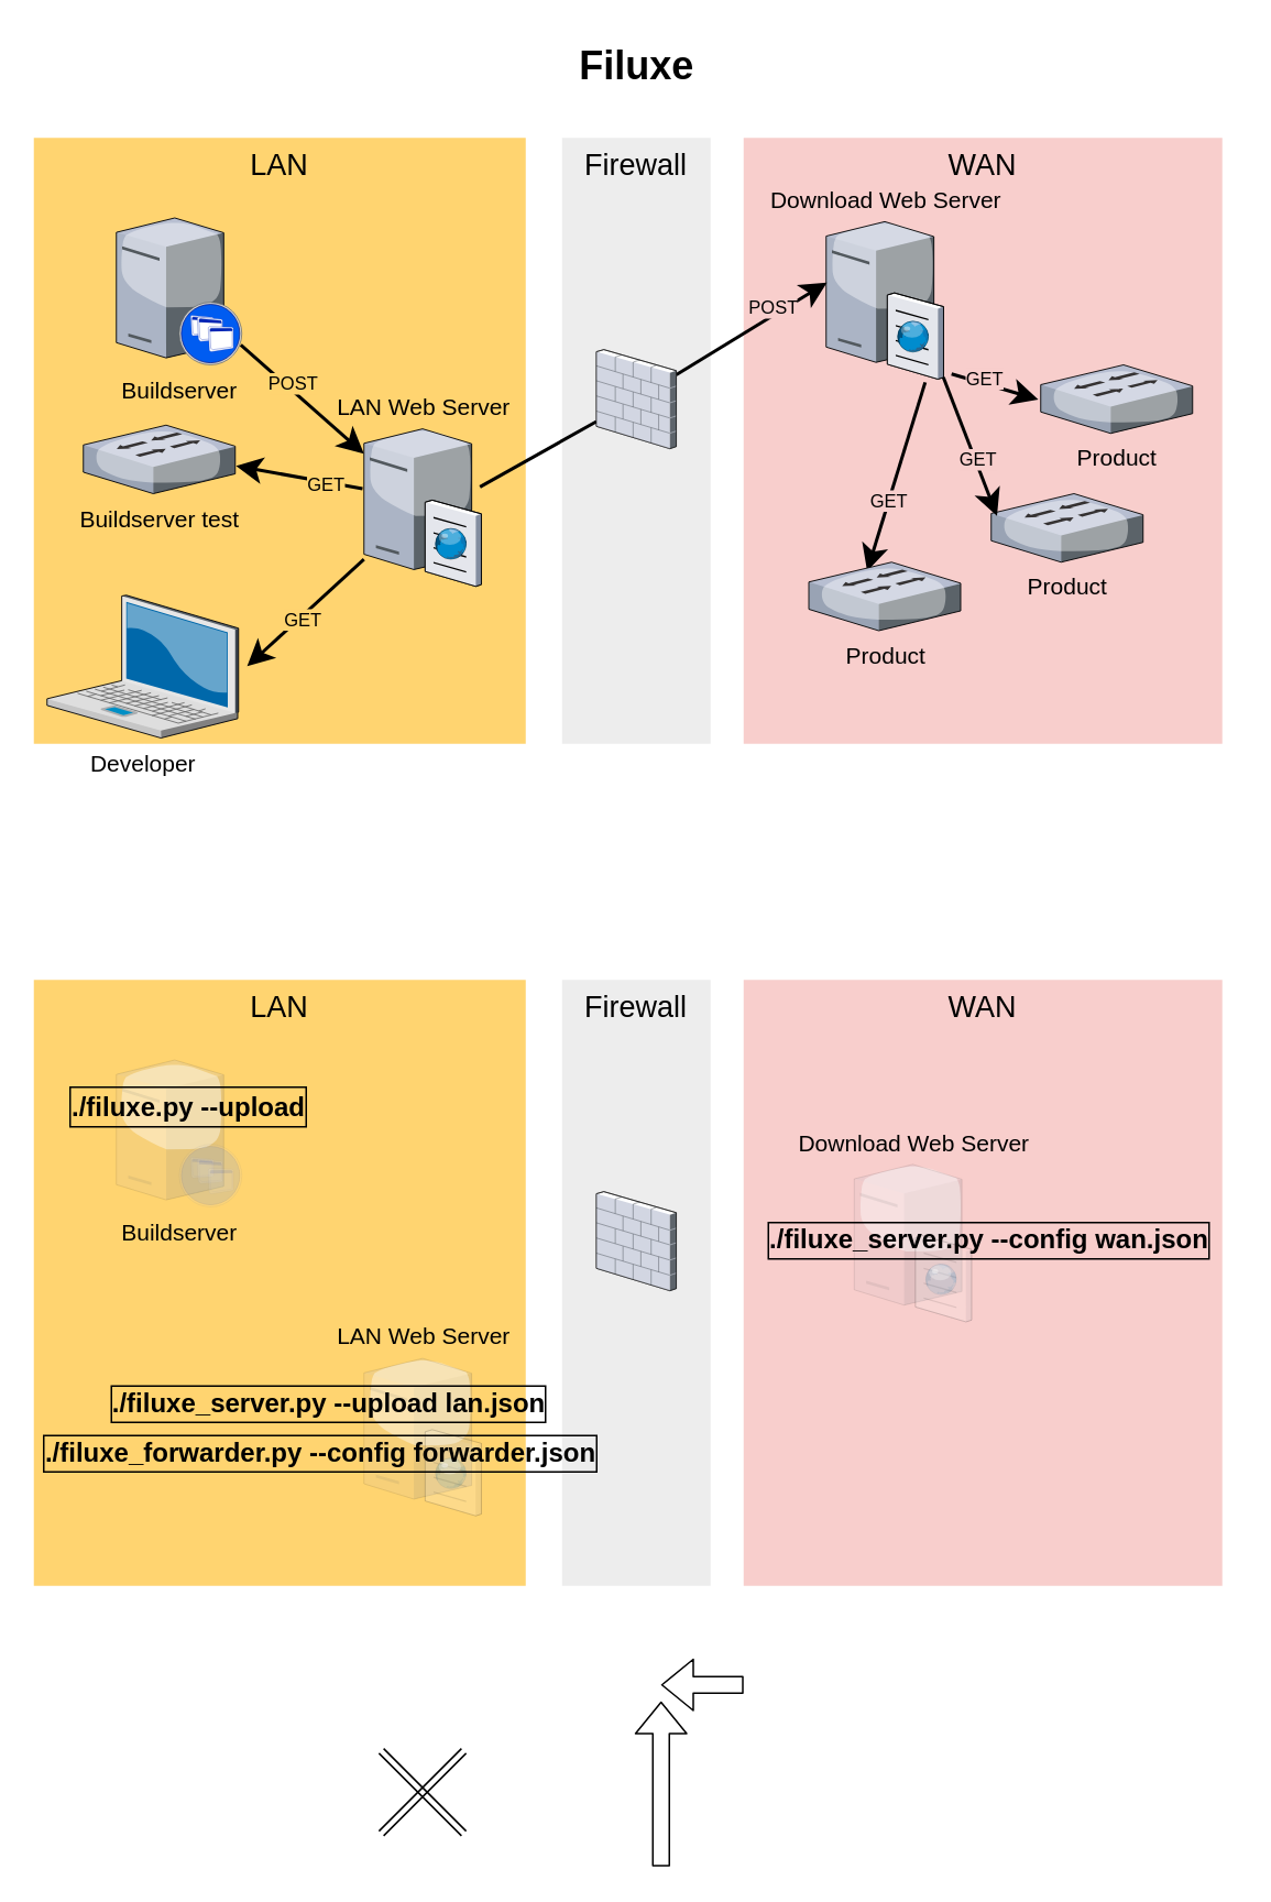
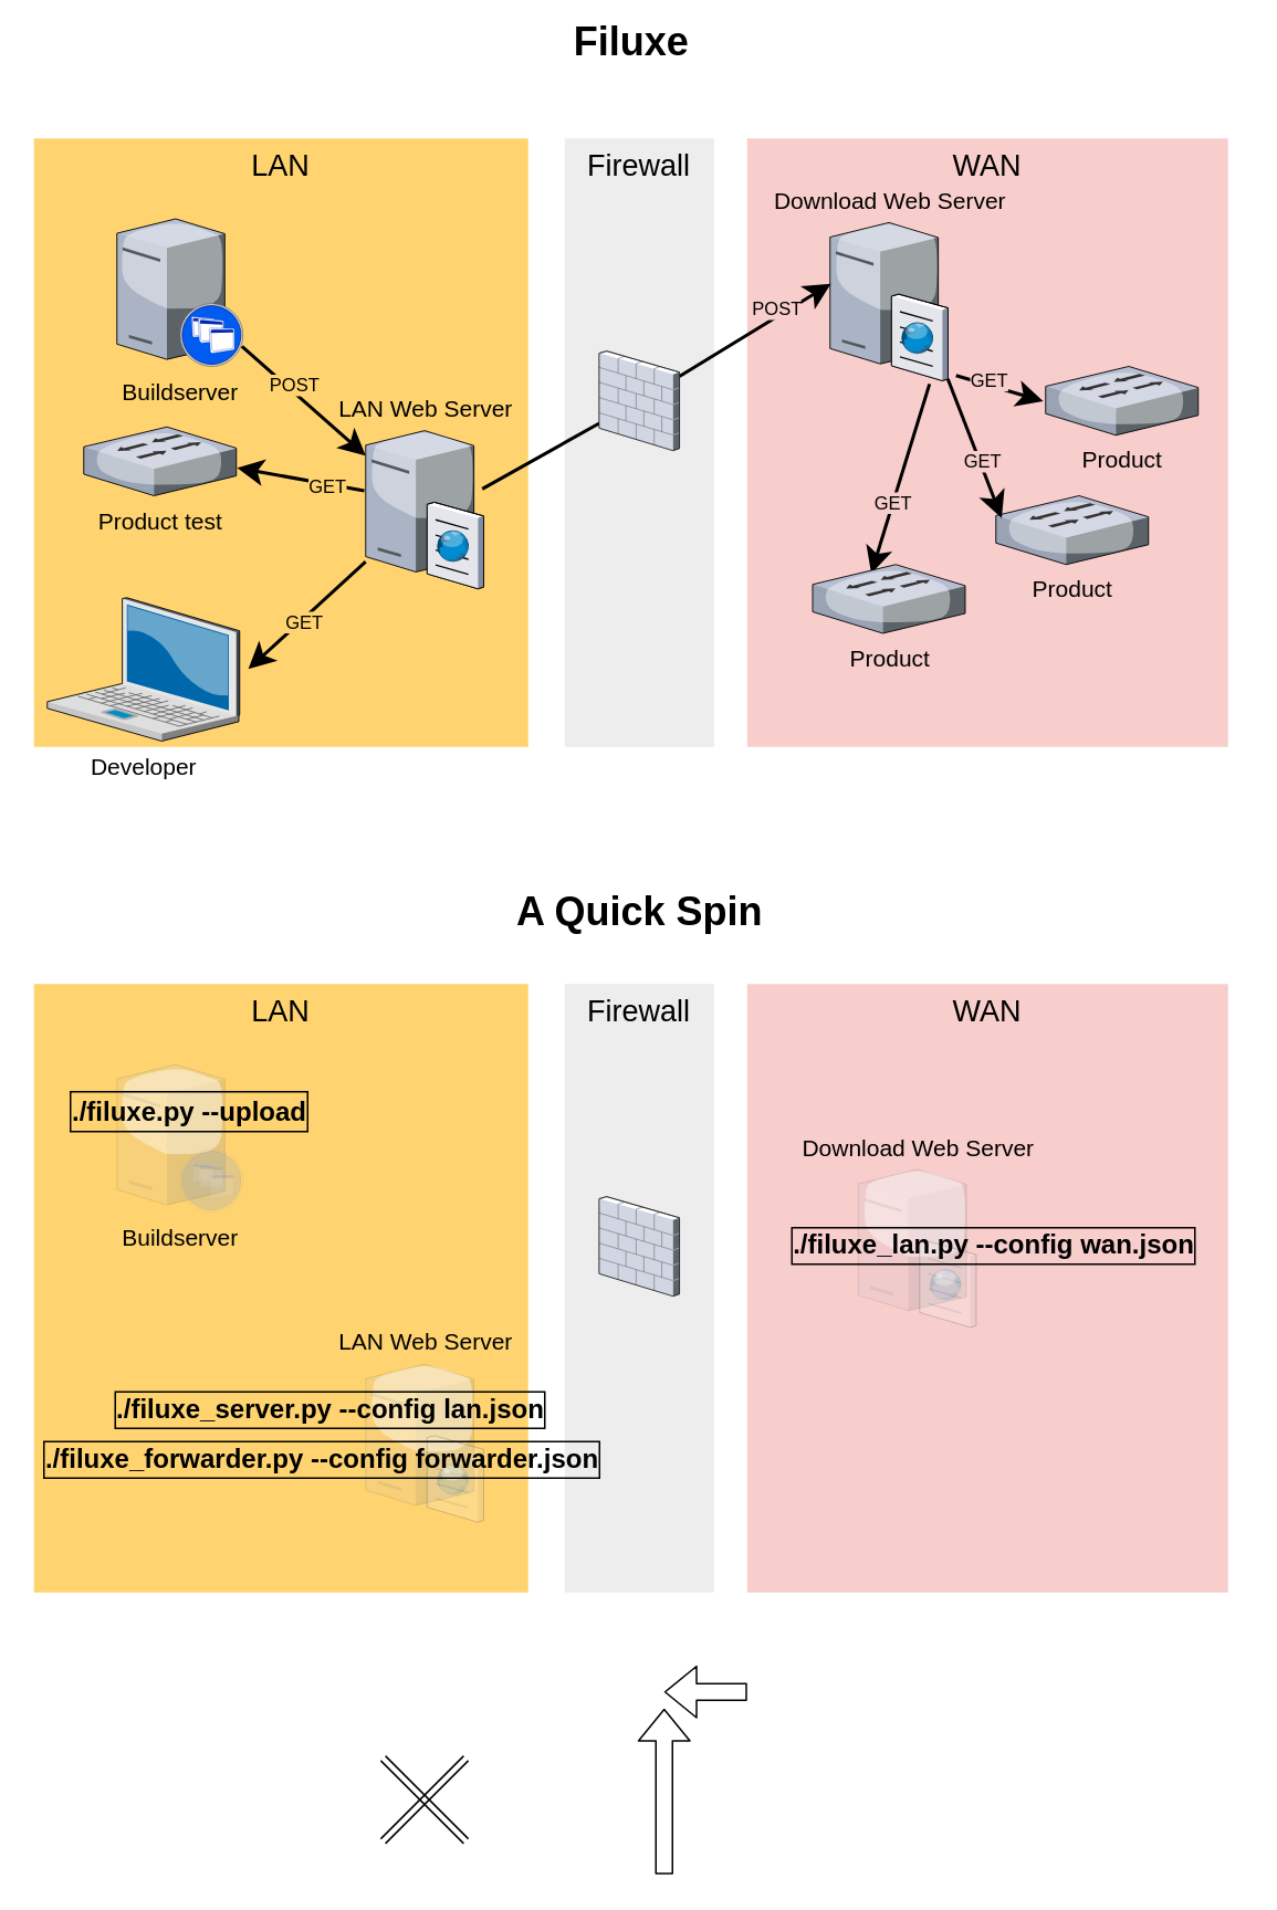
  <mxCell id="0" style=";html=1;" />
  <mxCell id="1" style=";html=1;" parent="0" />
  <mxCell id="2" value="&lt;font style=&quot;font-size: 18px&quot;&gt;WAN&lt;/font&gt;" style="whiteSpace=wrap;html=1;fillColor=#f8cecc;fontSize=14;strokeColor=none;verticalAlign=top;" parent="1" vertex="1"><mxGeometry x="450" y="83" width="290" height="367" as="geometry" /></mxCell>
  <mxCell id="3" value="&lt;font style=&quot;font-size: 18px&quot;&gt;Firewall&lt;/font&gt;" style="whiteSpace=wrap;html=1;fillColor=#EDEDED;fontSize=14;strokeColor=none;verticalAlign=top;" parent="1" vertex="1"><mxGeometry x="340" y="83" width="90" height="367" as="geometry" /></mxCell>
  <mxCell id="4" value="&lt;font style=&quot;font-size: 18px&quot;&gt;LAN&lt;/font&gt;" style="whiteSpace=wrap;html=1;fillColor=#FFD470;gradientColor=none;fontSize=14;strokeColor=none;verticalAlign=top;" parent="1" vertex="1"><mxGeometry x="20" y="83" width="298" height="367" as="geometry" /></mxCell>
  <mxCell id="5" value="Developer" style="verticalLabelPosition=bottom;aspect=fixed;html=1;verticalAlign=top;strokeColor=none;shape=mxgraph.citrix.laptop_2;fillColor=#66B2FF;gradientColor=#0066CC;fontSize=14;" parent="1" vertex="1"><mxGeometry x="28" y="360" width="116" height="86.5" as="geometry" /></mxCell>
  <mxCell id="6" style="edgeStyle=none;rounded=0;html=1;startSize=10;endSize=10;jettySize=auto;orthogonalLoop=1;fontSize=14;endArrow=classic;endFill=1;strokeWidth=2;exitX=0.992;exitY=0.864;exitDx=0;exitDy=0;exitPerimeter=0;" parent="1" source="9" target="20" edge="1"><mxGeometry relative="1" as="geometry"><mxPoint x="41" y="264.258" as="targetPoint" /></mxGeometry></mxCell>
  <mxCell id="7" value="POST" style="edgeLabel;html=1;align=center;verticalAlign=middle;resizable=0;points=[];labelBackgroundColor=#FFD470;" parent="6" vertex="1" connectable="0"><mxGeometry x="-0.219" y="3" relative="1" as="geometry"><mxPoint as="offset" /></mxGeometry></mxCell>
  <mxCell id="8" style="edgeStyle=none;rounded=0;html=1;startSize=10;endSize=10;jettySize=auto;orthogonalLoop=1;fontSize=14;endArrow=none;endFill=0;strokeWidth=2;exitX=0.99;exitY=0.384;exitDx=0;exitDy=0;exitPerimeter=0;" parent="1" source="20" target="15" edge="1"><mxGeometry relative="1" as="geometry"><mxPoint x="52.415" y="262.835" as="sourcePoint" /></mxGeometry></mxCell>
  <mxCell id="9" value="Buildserver" style="verticalLabelPosition=bottom;aspect=fixed;html=1;verticalAlign=top;strokeColor=none;shape=mxgraph.citrix.xenapp_server;fillColor=#66B2FF;gradientColor=#0066CC;fontSize=14;" parent="1" vertex="1"><mxGeometry x="70" y="131.5" width="76" height="89" as="geometry" /></mxCell>
  <mxCell id="10" style="edgeStyle=none;rounded=0;html=1;startSize=10;endSize=10;jettySize=auto;orthogonalLoop=1;fontSize=14;endArrow=classic;endFill=1;strokeWidth=2;entryX=0.384;entryY=0.131;entryDx=0;entryDy=0;entryPerimeter=0;exitX=0.845;exitY=1.021;exitDx=0;exitDy=0;exitPerimeter=0;startArrow=none;startFill=0;" parent="1" source="12" target="18" edge="1"><mxGeometry relative="1" as="geometry"><mxPoint x="1306" y="562.077" as="sourcePoint" /></mxGeometry></mxCell>
  <mxCell id="11" value="GET" style="edgeLabel;html=1;align=center;verticalAlign=middle;resizable=0;points=[];labelBackgroundColor=#F8CECC;" parent="10" vertex="1" connectable="0"><mxGeometry x="0.256" relative="1" as="geometry"><mxPoint as="offset" /></mxGeometry></mxCell>
  <mxCell id="12" value="Download Web Server" style="verticalLabelPosition=top;aspect=fixed;html=1;verticalAlign=bottom;strokeColor=none;shape=mxgraph.citrix.cache_server;fillColor=#66B2FF;gradientColor=#0066CC;fontSize=14;labelPosition=center;align=center;" parent="1" vertex="1"><mxGeometry x="500" y="131.5" width="71" height="97.5" as="geometry" /></mxCell>
  <mxCell id="13" style="edgeStyle=none;rounded=0;html=1;startSize=10;endSize=10;jettySize=auto;orthogonalLoop=1;fontSize=14;endArrow=classic;endFill=1;strokeWidth=2;entryX=0.007;entryY=0.401;entryDx=0;entryDy=0;entryPerimeter=0;" parent="1" source="15" target="12" edge="1"><mxGeometry relative="1" as="geometry" /></mxCell>
  <mxCell id="14" value="POST" style="edgeLabel;html=1;align=center;verticalAlign=middle;resizable=0;points=[];labelBackgroundColor=#F8CECC;" parent="13" vertex="1" connectable="0"><mxGeometry x="-0.316" y="2" relative="1" as="geometry"><mxPoint x="27.74" y="-19.98" as="offset" /></mxGeometry></mxCell>
  <mxCell id="15" value="" style="verticalLabelPosition=bottom;aspect=fixed;html=1;verticalAlign=top;strokeColor=none;shape=mxgraph.citrix.firewall;fillColor=#66B2FF;gradientColor=#0066CC;fontSize=14;" parent="1" vertex="1"><mxGeometry x="360.81" y="211.25" width="48.39" height="60" as="geometry" /></mxCell>
  <mxCell id="16" style="edgeStyle=none;rounded=0;html=1;startSize=10;endSize=10;jettySize=auto;orthogonalLoop=1;fontSize=14;endArrow=none;endFill=0;strokeWidth=2;exitX=1.045;exitY=0.498;exitDx=0;exitDy=0;exitPerimeter=0;startArrow=classic;startFill=1;" parent="1" source="5" target="20" edge="1"><mxGeometry relative="1" as="geometry"><mxPoint x="583" y="567.241" as="sourcePoint" /><mxPoint x="41" y="292.838" as="targetPoint" /></mxGeometry></mxCell>
  <mxCell id="17" value="GET" style="edgeLabel;html=1;align=center;verticalAlign=middle;resizable=0;points=[];labelBackgroundColor=#FFD470;" parent="16" vertex="1" connectable="0"><mxGeometry x="-0.446" y="3" relative="1" as="geometry"><mxPoint x="15.29" y="-8.58" as="offset" /></mxGeometry></mxCell>
  <mxCell id="18" value="Product" style="verticalLabelPosition=bottom;aspect=fixed;html=1;verticalAlign=top;strokeColor=none;shape=mxgraph.citrix.switch;fillColor=#66B2FF;gradientColor=#0066CC;fontSize=14;" parent="1" vertex="1"><mxGeometry x="489.5" y="340" width="92" height="41.5" as="geometry" /></mxCell>
- <mxCell id="19" value="Filuxe" style="text;strokeColor=none;fillColor=none;html=1;fontSize=24;fontStyle=1;verticalAlign=middle;align=center;" parent="1" vertex="1"><mxGeometry x="190" y="20" width="390" height="40" as="geometry" /></mxCell>
+ <mxCell id="19" value="Filuxe" style="text;strokeColor=none;fillColor=none;html=1;fontSize=24;fontStyle=1;verticalAlign=middle;align=center;" parent="1" vertex="1"><mxGeometry x="185" y="5" width="390" height="40" as="geometry" /></mxCell>
  <mxCell id="20" value="LAN Web Server" style="verticalLabelPosition=top;aspect=fixed;html=1;verticalAlign=bottom;strokeColor=none;shape=mxgraph.citrix.cache_server;fillColor=#66B2FF;gradientColor=#0066CC;fontSize=14;labelPosition=center;align=center;" parent="1" vertex="1"><mxGeometry x="220" y="257" width="71" height="97.5" as="geometry" /></mxCell>
  <mxCell id="21" style="edgeStyle=orthogonalEdgeStyle;rounded=0;orthogonalLoop=1;jettySize=auto;html=1;exitX=0.5;exitY=1;exitDx=0;exitDy=0;" parent="1" source="3" target="3" edge="1"><mxGeometry relative="1" as="geometry" /></mxCell>
  <mxCell id="22" style="edgeStyle=orthogonalEdgeStyle;rounded=0;orthogonalLoop=1;jettySize=auto;html=1;exitX=0.5;exitY=1;exitDx=0;exitDy=0;" parent="1" source="3" target="3" edge="1"><mxGeometry relative="1" as="geometry" /></mxCell>
  <mxCell id="23" value="Product" style="verticalLabelPosition=bottom;aspect=fixed;html=1;verticalAlign=top;strokeColor=none;shape=mxgraph.citrix.switch;fillColor=#66B2FF;gradientColor=#0066CC;fontSize=14;" parent="1" vertex="1"><mxGeometry x="600" y="298.5" width="92" height="41.5" as="geometry" /></mxCell>
  <mxCell id="24" value="Product" style="verticalLabelPosition=bottom;aspect=fixed;html=1;verticalAlign=top;strokeColor=none;shape=mxgraph.citrix.switch;fillColor=#66B2FF;gradientColor=#0066CC;fontSize=14;" parent="1" vertex="1"><mxGeometry x="630" y="220.5" width="92" height="41.5" as="geometry" /></mxCell>
  <mxCell id="25" style="edgeStyle=none;rounded=0;html=1;startSize=10;endSize=10;jettySize=auto;orthogonalLoop=1;fontSize=14;endArrow=none;endFill=0;strokeWidth=2;entryX=1.07;entryY=0.969;entryDx=0;entryDy=0;entryPerimeter=0;exitX=-0.016;exitY=0.506;exitDx=0;exitDy=0;exitPerimeter=0;startArrow=classic;startFill=1;" parent="1" source="24" target="12" edge="1"><mxGeometry relative="1" as="geometry"><mxPoint x="663.96" y="256.288" as="sourcePoint" /><mxPoint x="785.328" y="335.436" as="targetPoint" /></mxGeometry></mxCell>
  <mxCell id="26" value="GET" style="edgeLabel;html=1;align=center;verticalAlign=middle;resizable=0;points=[];labelBackgroundColor=#F8CECC;" parent="25" vertex="1" connectable="0"><mxGeometry x="-0.338" y="1" relative="1" as="geometry"><mxPoint x="-15.98" y="-8.36" as="offset" /></mxGeometry></mxCell>
  <mxCell id="27" style="edgeStyle=none;rounded=0;html=1;startSize=10;endSize=10;jettySize=auto;orthogonalLoop=1;fontSize=14;endArrow=none;endFill=0;strokeWidth=2;entryX=1;entryY=0.99;entryDx=0;entryDy=0;entryPerimeter=0;exitX=0.038;exitY=0.325;exitDx=0;exitDy=0;exitPerimeter=0;startArrow=classic;startFill=1;" parent="1" source="23" target="12" edge="1"><mxGeometry relative="1" as="geometry"><mxPoint x="887.972" y="242.849" as="sourcePoint" /><mxPoint x="665.522" y="223.625" as="targetPoint" /></mxGeometry></mxCell>
  <mxCell id="28" value="GET" style="edgeLabel;html=1;align=center;verticalAlign=middle;resizable=0;points=[];labelBackgroundColor=#F8CECC;" parent="27" vertex="1" connectable="0"><mxGeometry x="-0.186" y="-1" relative="1" as="geometry"><mxPoint as="offset" /></mxGeometry></mxCell>
- <mxCell id="29" value="Buildserver test" style="verticalLabelPosition=bottom;aspect=fixed;html=1;verticalAlign=top;strokeColor=none;shape=mxgraph.citrix.switch;fillColor=#66B2FF;gradientColor=#0066CC;fontSize=14;" parent="1" vertex="1"><mxGeometry x="50" y="257" width="92" height="41.5" as="geometry" /></mxCell>
+ <mxCell id="29" value="Product test" style="verticalLabelPosition=bottom;aspect=fixed;html=1;verticalAlign=top;strokeColor=none;shape=mxgraph.citrix.switch;fillColor=#66B2FF;gradientColor=#0066CC;fontSize=14;" parent="1" vertex="1"><mxGeometry x="50" y="257" width="92" height="41.5" as="geometry" /></mxCell>
  <mxCell id="30" style="edgeStyle=none;rounded=0;html=1;startSize=10;endSize=10;jettySize=auto;orthogonalLoop=1;fontSize=14;endArrow=none;endFill=0;strokeWidth=2;exitX=1.005;exitY=0.594;exitDx=0;exitDy=0;exitPerimeter=0;entryX=-0.012;entryY=0.395;entryDx=0;entryDy=0;entryPerimeter=0;startArrow=classic;startFill=1;" parent="1" source="29" target="20" edge="1"><mxGeometry relative="1" as="geometry"><mxPoint x="171.22" y="393.077" as="sourcePoint" /><mxPoint x="230" y="359.206" as="targetPoint" /></mxGeometry></mxCell>
  <mxCell id="31" value="GET" style="edgeLabel;html=1;align=center;verticalAlign=middle;resizable=0;points=[];labelBackgroundColor=#FFD470;" parent="30" vertex="1" connectable="0"><mxGeometry x="0.413" y="-1" relative="1" as="geometry"><mxPoint as="offset" /></mxGeometry></mxCell>
  <mxCell id="32" value="&lt;font style=&quot;font-size: 18px&quot;&gt;WAN&lt;/font&gt;" style="whiteSpace=wrap;html=1;fillColor=#f8cecc;fontSize=14;strokeColor=none;verticalAlign=top;" vertex="1" parent="1"><mxGeometry x="450" y="593" width="290" height="367" as="geometry" /></mxCell>
  <mxCell id="33" value="&lt;font style=&quot;font-size: 18px&quot;&gt;Firewall&lt;/font&gt;" style="whiteSpace=wrap;html=1;fillColor=#EDEDED;fontSize=14;strokeColor=none;verticalAlign=top;" vertex="1" parent="1"><mxGeometry x="340" y="593" width="90" height="367" as="geometry" /></mxCell>
  <mxCell id="34" value="&lt;font style=&quot;font-size: 18px&quot;&gt;LAN&lt;/font&gt;" style="whiteSpace=wrap;html=1;fillColor=#FFD470;gradientColor=none;fontSize=14;strokeColor=none;verticalAlign=top;" vertex="1" parent="1"><mxGeometry x="20" y="593" width="298" height="367" as="geometry" /></mxCell>
  <mxCell id="35" value="Buildserver" style="verticalLabelPosition=bottom;aspect=fixed;html=1;verticalAlign=top;strokeColor=none;shape=mxgraph.citrix.xenapp_server;fillColor=#66B2FF;gradientColor=#0066CC;fontSize=14;opacity=10;" vertex="1" parent="1"><mxGeometry x="70" y="641.5" width="76" height="89" as="geometry" /></mxCell>
  <mxCell id="36" value="Download Web Server" style="verticalLabelPosition=top;aspect=fixed;html=1;verticalAlign=bottom;strokeColor=none;shape=mxgraph.citrix.cache_server;fillColor=#66B2FF;gradientColor=#0066CC;fontSize=14;labelPosition=center;align=center;opacity=10;" vertex="1" parent="1"><mxGeometry x="517" y="702.5" width="71" height="97.5" as="geometry" /></mxCell>
  <mxCell id="37" value="" style="verticalLabelPosition=bottom;aspect=fixed;html=1;verticalAlign=top;strokeColor=none;shape=mxgraph.citrix.firewall;fillColor=#66B2FF;gradientColor=#0066CC;fontSize=14;" vertex="1" parent="1"><mxGeometry x="360.81" y="721.25" width="48.39" height="60" as="geometry" /></mxCell>
+ <mxCell id="38" value="A Quick Spin" style="text;strokeColor=none;fillColor=none;html=1;fontSize=24;fontStyle=1;verticalAlign=middle;align=center;" vertex="1" parent="1"><mxGeometry x="190" y="530" width="390" height="40" as="geometry" /></mxCell>
  <mxCell id="39" value="LAN Web Server" style="verticalLabelPosition=top;aspect=fixed;html=1;verticalAlign=bottom;strokeColor=none;shape=mxgraph.citrix.cache_server;fillColor=#66B2FF;gradientColor=#0066CC;fontSize=14;labelPosition=center;align=center;opacity=10;" vertex="1" parent="1"><mxGeometry x="220" y="820" width="71" height="97.5" as="geometry" /></mxCell>
  <mxCell id="40" style="edgeStyle=orthogonalEdgeStyle;rounded=0;orthogonalLoop=1;jettySize=auto;html=1;exitX=0.5;exitY=1;exitDx=0;exitDy=0;" edge="1" source="33" target="33" parent="1"><mxGeometry relative="1" as="geometry" /></mxCell>
  <mxCell id="41" style="edgeStyle=orthogonalEdgeStyle;rounded=0;orthogonalLoop=1;jettySize=auto;html=1;exitX=0.5;exitY=1;exitDx=0;exitDy=0;" edge="1" source="33" target="33" parent="1"><mxGeometry relative="1" as="geometry" /></mxCell>
  <mxCell id="42" value="&lt;font style=&quot;font-size: 16px&quot;&gt;./filuxe.py --upload&lt;/font&gt;" style="text;html=1;strokeColor=none;fillColor=none;align=center;verticalAlign=middle;whiteSpace=wrap;rounded=0;opacity=10;fontSize=19;fontStyle=1;fontColor=#000000;labelBorderColor=#000000;fontFamily=Helvetica;" vertex="1" parent="1"><mxGeometry x="20" y="660" width="188" height="20" as="geometry" /></mxCell>
- <mxCell id="43" value="&lt;font style=&quot;font-size: 16px&quot;&gt;./filuxe_server.py --upload lan.json&lt;/font&gt;" style="text;html=1;strokeColor=none;fillColor=none;align=center;verticalAlign=middle;whiteSpace=wrap;rounded=0;opacity=10;fontSize=17;fontStyle=1;fontColor=#000000;labelBackgroundColor=none;labelBorderColor=#000000;fontFamily=Helvetica;" vertex="1" parent="1"><mxGeometry x="50" y="840" width="298" height="20" as="geometry" /></mxCell>
+ <mxCell id="43" value="&lt;font style=&quot;font-size: 16px&quot;&gt;./filuxe_server.py --config lan.json&lt;/font&gt;" style="text;html=1;strokeColor=none;fillColor=none;align=center;verticalAlign=middle;whiteSpace=wrap;rounded=0;opacity=10;fontSize=17;fontStyle=1;fontColor=#000000;labelBackgroundColor=none;labelBorderColor=#000000;fontFamily=Helvetica;" vertex="1" parent="1"><mxGeometry x="50" y="840" width="298" height="20" as="geometry" /></mxCell>
  <mxCell id="44" value="&lt;font style=&quot;font-size: 16px&quot;&gt;./filuxe_forwarder.py --config forwarder.json&lt;/font&gt;" style="text;html=1;strokeColor=none;fillColor=none;align=center;verticalAlign=middle;whiteSpace=wrap;rounded=0;opacity=10;fontSize=17;fontStyle=1;fontColor=#000000;labelBackgroundColor=none;labelBorderColor=#000000;fontFamily=Helvetica;" vertex="1" parent="1"><mxGeometry x="20" y="870" width="348" height="20" as="geometry" /></mxCell>
- <mxCell id="45" value="&lt;font style=&quot;font-size: 16px&quot;&gt;./filuxe_server.py --config wan.json&lt;/font&gt;" style="text;html=1;strokeColor=none;fillColor=none;align=center;verticalAlign=middle;whiteSpace=wrap;rounded=0;opacity=10;fontSize=17;fontStyle=1;fontColor=#000000;labelBackgroundColor=none;labelBorderColor=#000000;fontFamily=Helvetica;" vertex="1" parent="1"><mxGeometry x="450" y="741.25" width="298" height="20" as="geometry" /></mxCell>
+ <mxCell id="45" value="&lt;font style=&quot;font-size: 16px&quot;&gt;./filuxe_lan.py --config wan.json&lt;/font&gt;" style="text;html=1;strokeColor=none;fillColor=none;align=center;verticalAlign=middle;whiteSpace=wrap;rounded=0;opacity=10;fontSize=17;fontStyle=1;fontColor=#000000;labelBackgroundColor=none;labelBorderColor=#000000;fontFamily=Helvetica;" vertex="1" parent="1"><mxGeometry x="450" y="741.25" width="298" height="20" as="geometry" /></mxCell>
  <mxCell id="46" value="" style="shape=flexArrow;endArrow=classic;html=1;fontFamily=Helvetica;fontSize=17;fontColor=#000000;" edge="1" parent="1"><mxGeometry width="50" height="50" relative="1" as="geometry"><mxPoint x="400" y="1130" as="sourcePoint" /><mxPoint x="400" y="1030" as="targetPoint" /></mxGeometry></mxCell>
  <mxCell id="47" value="" style="shape=flexArrow;endArrow=classic;html=1;fontFamily=Helvetica;fontSize=17;fontColor=#000000;" edge="1" parent="1"><mxGeometry width="50" height="50" relative="1" as="geometry"><mxPoint x="450" y="1020" as="sourcePoint" /><mxPoint x="400" y="1020" as="targetPoint" /></mxGeometry></mxCell>
  <mxCell id="48" value="" style="shape=link;html=1;fontFamily=Helvetica;fontSize=17;fontColor=#000000;" edge="1" parent="1"><mxGeometry width="50" height="50" relative="1" as="geometry"><mxPoint x="230.5" y="1110" as="sourcePoint" /><mxPoint x="280.5" y="1060" as="targetPoint" /></mxGeometry></mxCell>
  <mxCell id="49" value="" style="shape=link;html=1;fontFamily=Helvetica;fontSize=17;fontColor=#000000;" edge="1" parent="1"><mxGeometry width="50" height="50" relative="1" as="geometry"><mxPoint x="280.5" y="1110" as="sourcePoint" /><mxPoint x="230.5" y="1060" as="targetPoint" /></mxGeometry></mxCell>
